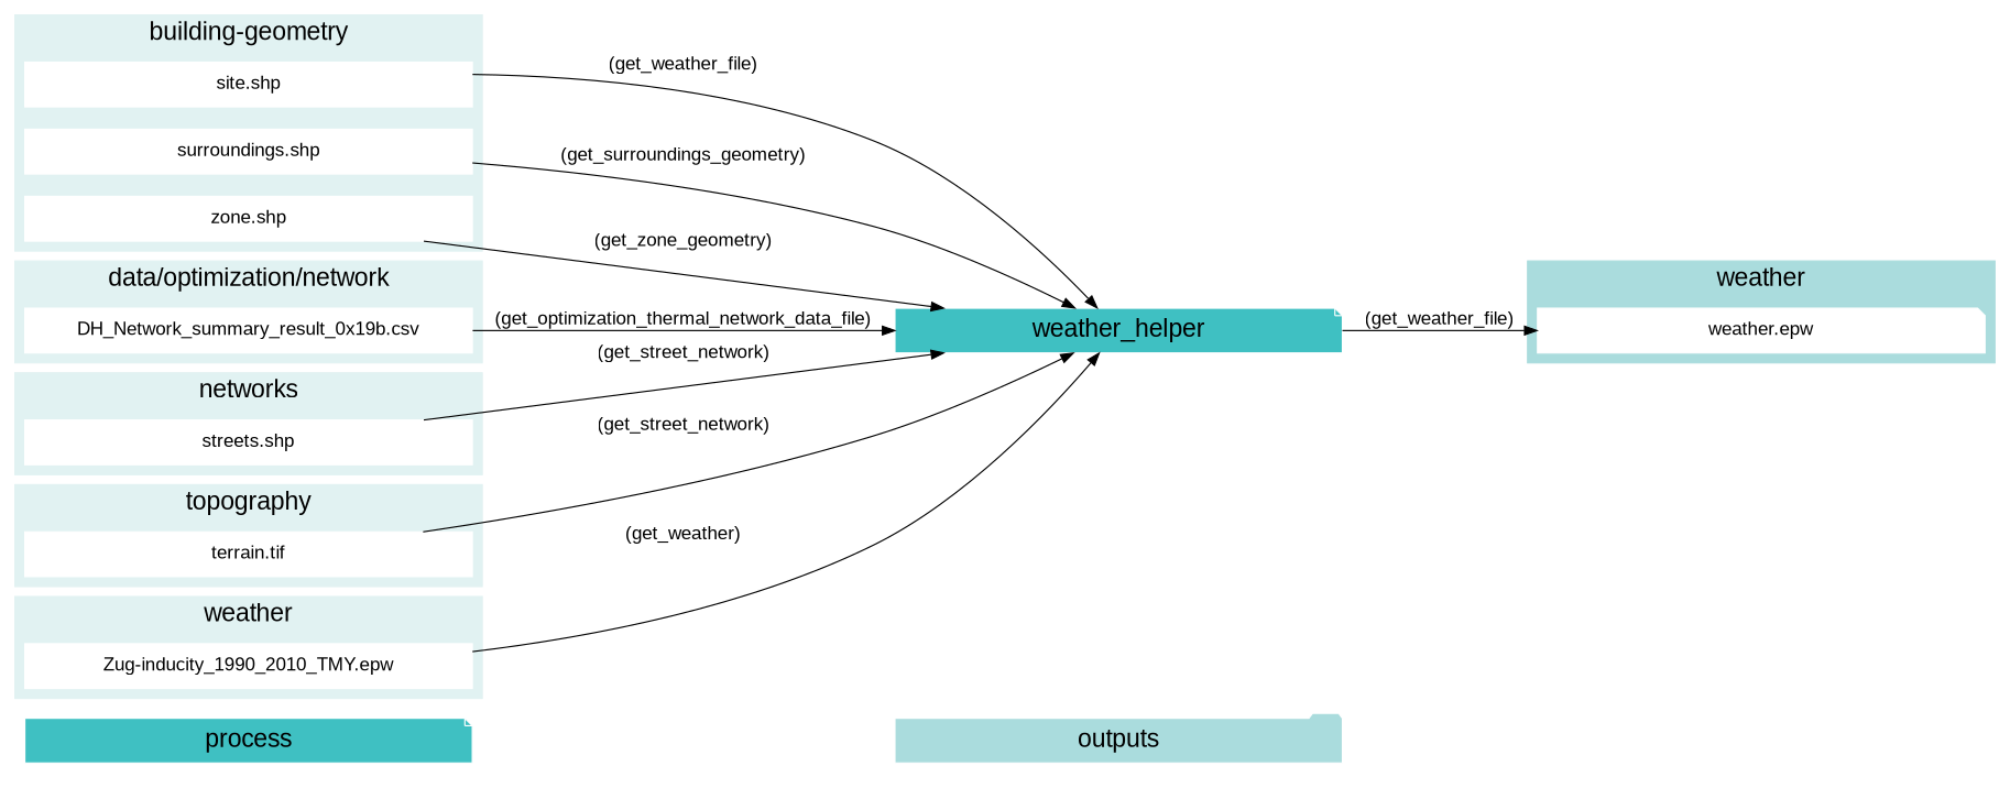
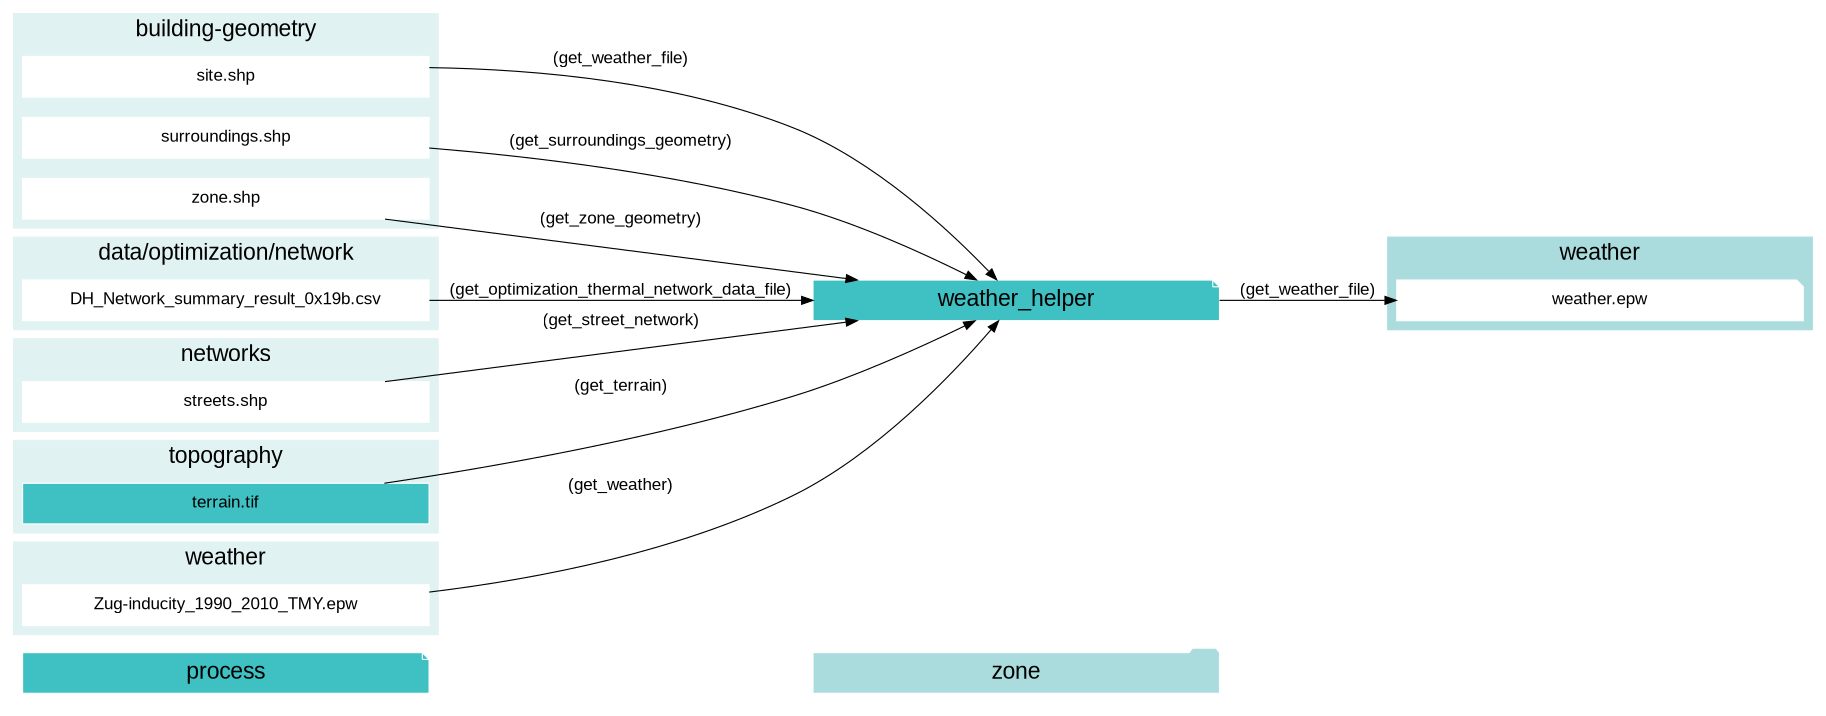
  digraph {
    fontname=arial
    newrank=true
    rankdir=LR
    node [color=white fixedsize=true fontname=arial fontsize=15 shape=box style=filled]
    edge [fontname=arial fontsize=15]
    process [fillcolor="#3FC0C2" fontsize=20 shape=note width=5]
-   outputs [fillcolor="#aadcdd" fontsize=20 shape=folder width=5]
+   outputs [fillcolor="#aadcdd" fontsize=20 shape=folder width=5 label=zone]
    "site.shp" [width=5]
    "surroundings.shp" [width=5]
    "zone.shp" [width=5]
    "DH_Network_summary_result_0x19b.csv" [width=5]
    "streets.shp" [width=5]
-   "terrain.tif" [width=5]
+   "terrain.tif" [width=5 fillcolor="#3FC0C2"]
    "Zug-inducity_1990_2010_TMY.epw" [width=5]
    "weather.epw" [shape=note width=5]
    weather_helper [fillcolor="#3FC0C2" fontsize=20 shape=note width=5]
    subgraph cluster_1 {
      fontsize=25
      style=invis
      process
      outputs
    }
    subgraph cluster_2 {
      color="#E1F2F2"
      fontsize=20
      label="building-geometry"
      rank=same
      style=filled
      "site.shp"
      "surroundings.shp"
      "zone.shp"
    }
    subgraph cluster_3 {
      color="#E1F2F2"
      fontsize=20
      label="data/optimization/network"
      rank=same
      style=filled
      "DH_Network_summary_result_0x19b.csv"
    }
    subgraph cluster_4 {
      color="#E1F2F2"
      fontsize=20
      label=networks
      rank=same
      style=filled
      "streets.shp"
    }
    subgraph cluster_5 {
      color="#E1F2F2"
      fontsize=20
      label=topography
      rank=same
      style=filled
      "terrain.tif"
    }
    subgraph cluster_6 {
      color="#E1F2F2"
      fontsize=20
      label=weather
      rank=same
      style=filled
      "Zug-inducity_1990_2010_TMY.epw"
    }
    subgraph cluster_7 {
      color="#aadcdd"
      fontsize=20
      label=weather
      rank=same
      style=filled
      "weather.epw"
    }
    process -> outputs [style=invis]
    "site.shp" -> weather_helper [label="(get_weather_file)"]
    "surroundings.shp" -> weather_helper [label="(get_surroundings_geometry)"]
    "zone.shp" -> weather_helper [label="(get_zone_geometry)"]
    "DH_Network_summary_result_0x19b.csv" -> weather_helper [label="(get_optimization_thermal_network_data_file)"]
    "streets.shp" -> weather_helper [label="(get_street_network)"]
-   "terrain.tif" -> weather_helper [label="(get_street_network)"]
+   "terrain.tif" -> weather_helper [label="(get_terrain)"]
    "Zug-inducity_1990_2010_TMY.epw" -> weather_helper [label="(get_weather)"]
    weather_helper -> "weather.epw" [label="(get_weather_file)"]
  }
